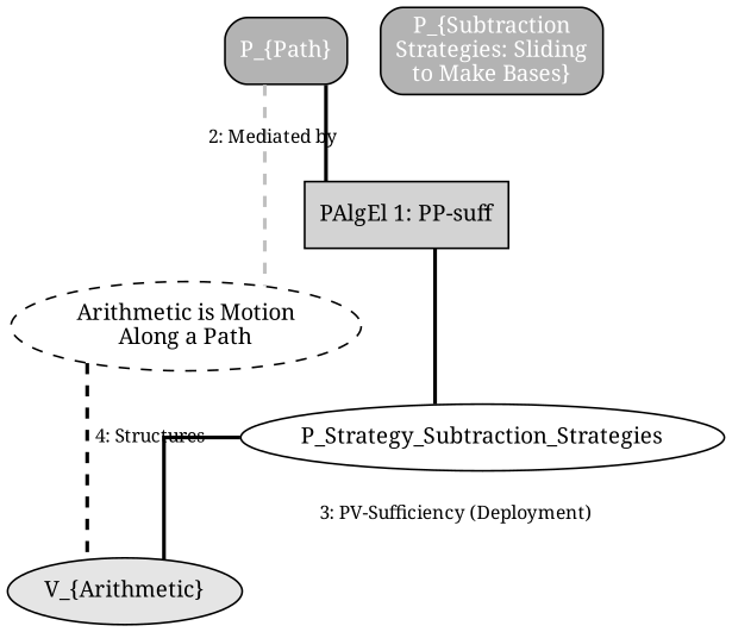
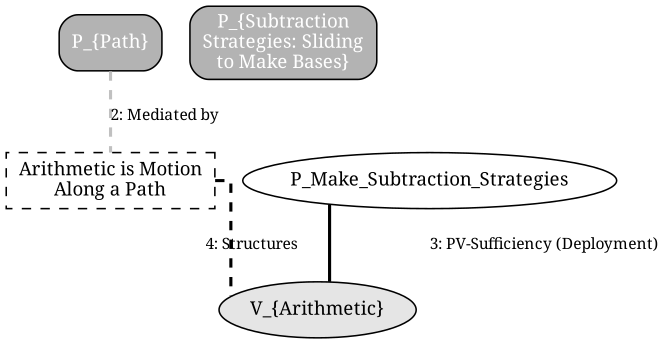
  digraph {
    rankdir=TB
    splines=ortho
    node [fontname=Serif fontsize=12 shape=box style="filled,rounded"]
    edge [arrowhead=stealth color=black fontname=Serif fontsize=10 penwidth=2.0 style=solid]
    n1 [fillcolor=gray70 fontcolor=white label="P_{Path}"]
-   n2 [label="Arithmetic is Motion\nAlong a Path" shape=ellipse style=dashed]
-   n3 [fillcolor=lightgray fontcolor=black label="PAlgEl 1: PP-suff" style=filled]
+   n2 [label="Arithmetic is Motion\nAlong a Path" style=dashed]
    n4 [fillcolor=gray90 label="V_{Arithmetic}" shape=ellipse style=filled]
-   P_Strategy_Subtraction_Strategies [shape="" style=""]
+   P_Strategy_Subtraction_Strategies [label=P_Make_Subtraction_Strategies shape="" style=""]
    n6 [fillcolor=gray70 fontcolor=white label="P_{Subtraction\nStrategies: Sliding\nto Make Bases}"]
    n1 -> n2 [color=gray label="2: Mediated by" style=dashed]
-   n1 -> n3 [arrowhead=none]
    n2 -> n4 [label="4: Structures" style=dashed]
-   n3 -> P_Strategy_Subtraction_Strategies [headport=_Sliding_to_Make_Bases]
    P_Strategy_Subtraction_Strategies -> n4 [label="3: PV-Sufficiency (Deployment)" tailport=_Sliding_to_Make_Bases]
  }
